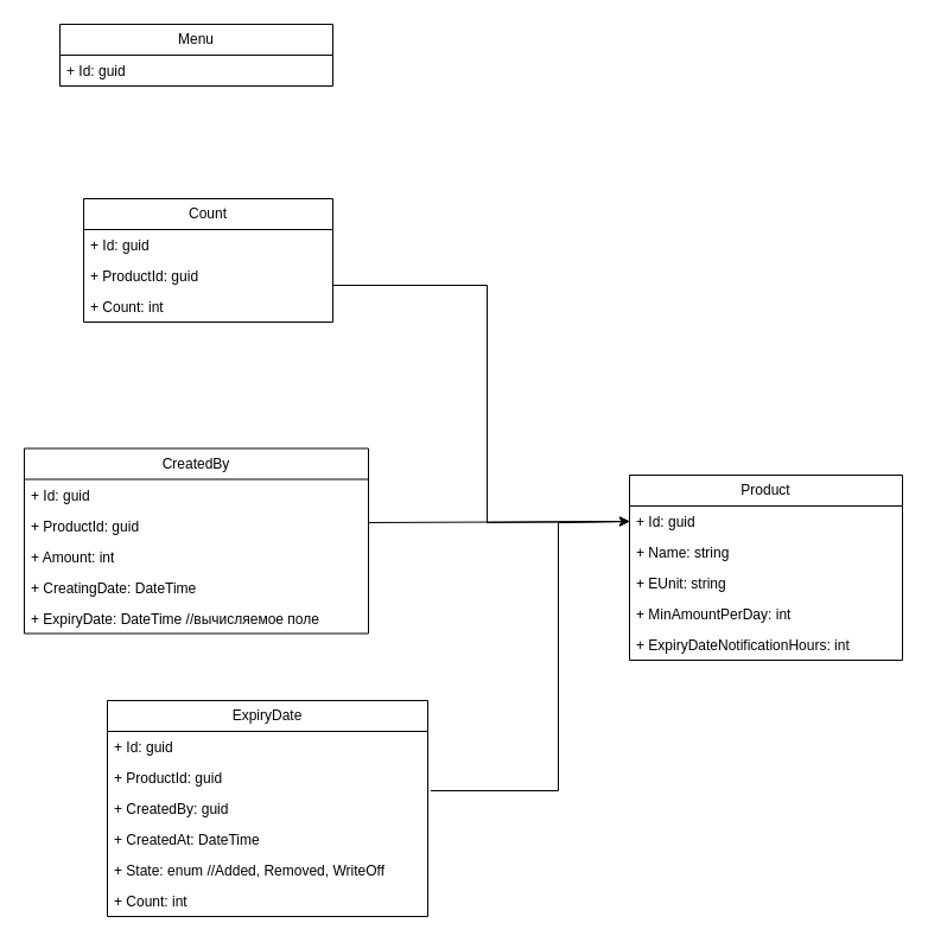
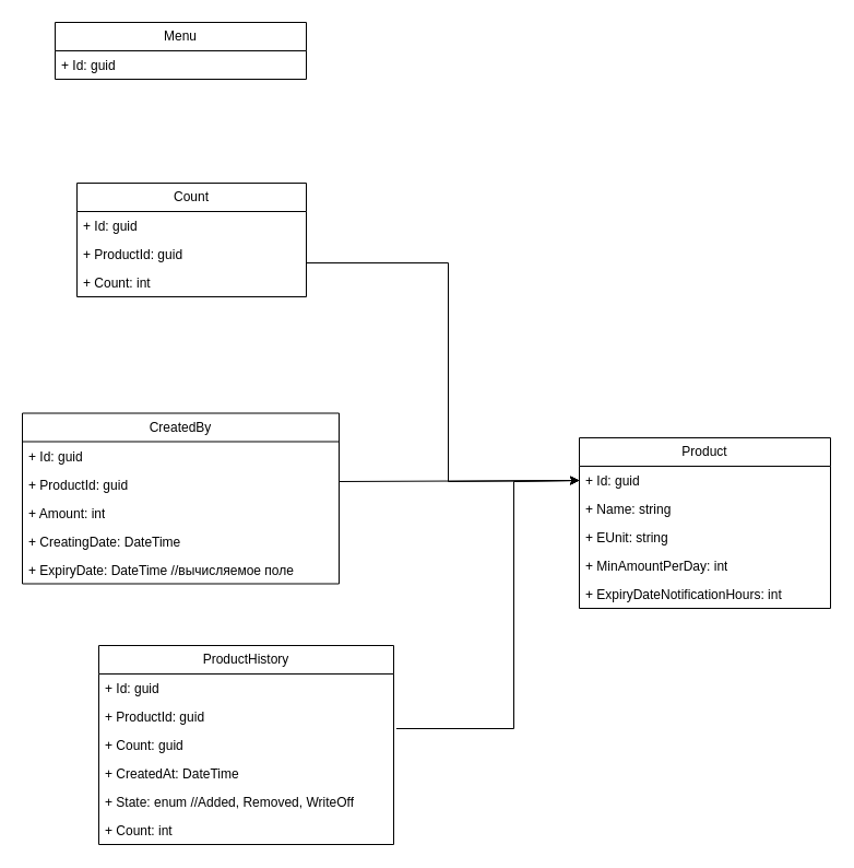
  <mxCell id="0" />
  <mxCell id="1" parent="0" />
  <mxCell id="2" value="Product" style="swimlane;fontStyle=0;childLayout=stackLayout;horizontal=1;startSize=26;fillColor=none;horizontalStack=0;resizeParent=1;resizeParentMax=0;resizeLast=0;collapsible=1;marginBottom=0;whiteSpace=wrap;html=1;" vertex="1" parent="1"><mxGeometry x="530" y="400" width="230" height="156" as="geometry" /></mxCell>
  <mxCell id="3" value="+ Id: guid" style="text;strokeColor=none;fillColor=none;align=left;verticalAlign=top;spacingLeft=4;spacingRight=4;overflow=hidden;rotatable=0;points=[[0,0.5],[1,0.5]];portConstraint=eastwest;whiteSpace=wrap;html=1;" vertex="1" parent="2"><mxGeometry y="26" width="230" height="26" as="geometry" /></mxCell>
  <mxCell id="4" value="+ Name: string" style="text;strokeColor=none;fillColor=none;align=left;verticalAlign=top;spacingLeft=4;spacingRight=4;overflow=hidden;rotatable=0;points=[[0,0.5],[1,0.5]];portConstraint=eastwest;whiteSpace=wrap;html=1;" vertex="1" parent="2"><mxGeometry y="52" width="230" height="26" as="geometry" /></mxCell>
  <mxCell id="5" value="+ EUnit: string" style="text;strokeColor=none;fillColor=none;align=left;verticalAlign=top;spacingLeft=4;spacingRight=4;overflow=hidden;rotatable=0;points=[[0,0.5],[1,0.5]];portConstraint=eastwest;whiteSpace=wrap;html=1;" vertex="1" parent="2"><mxGeometry y="78" width="230" height="26" as="geometry" /></mxCell>
  <mxCell id="6" value="+ MinAmountPerDay: int" style="text;strokeColor=none;fillColor=none;align=left;verticalAlign=top;spacingLeft=4;spacingRight=4;overflow=hidden;rotatable=0;points=[[0,0.5],[1,0.5]];portConstraint=eastwest;whiteSpace=wrap;html=1;" vertex="1" parent="2"><mxGeometry y="104" width="230" height="26" as="geometry" /></mxCell>
  <mxCell id="7" value="+ ExpiryDateNotificationHours: int" style="text;strokeColor=none;fillColor=none;align=left;verticalAlign=top;spacingLeft=4;spacingRight=4;overflow=hidden;rotatable=0;points=[[0,0.5],[1,0.5]];portConstraint=eastwest;whiteSpace=wrap;html=1;" vertex="1" parent="2"><mxGeometry y="130" width="230" height="26" as="geometry" /></mxCell>
- <mxCell id="8" value="ExpiryDate" style="swimlane;fontStyle=0;childLayout=stackLayout;horizontal=1;startSize=26;fillColor=none;horizontalStack=0;resizeParent=1;resizeParentMax=0;resizeLast=0;collapsible=1;marginBottom=0;whiteSpace=wrap;html=1;" vertex="1" parent="1"><mxGeometry x="90" y="590" width="270" height="182" as="geometry" /></mxCell>
+ <mxCell id="8" value="ProductHistory" style="swimlane;fontStyle=0;childLayout=stackLayout;horizontal=1;startSize=26;fillColor=none;horizontalStack=0;resizeParent=1;resizeParentMax=0;resizeLast=0;collapsible=1;marginBottom=0;whiteSpace=wrap;html=1;" vertex="1" parent="1"><mxGeometry x="90" y="590" width="270" height="182" as="geometry" /></mxCell>
  <mxCell id="9" value="+ Id: guid" style="text;strokeColor=none;fillColor=none;align=left;verticalAlign=top;spacingLeft=4;spacingRight=4;overflow=hidden;rotatable=0;points=[[0,0.5],[1,0.5]];portConstraint=eastwest;whiteSpace=wrap;html=1;" vertex="1" parent="8"><mxGeometry y="26" width="270" height="26" as="geometry" /></mxCell>
  <mxCell id="10" value="+ ProductId: guid" style="text;strokeColor=none;fillColor=none;align=left;verticalAlign=top;spacingLeft=4;spacingRight=4;overflow=hidden;rotatable=0;points=[[0,0.5],[1,0.5]];portConstraint=eastwest;whiteSpace=wrap;html=1;" vertex="1" parent="8"><mxGeometry y="52" width="270" height="26" as="geometry" /></mxCell>
- <mxCell id="11" value="+ CreatedBy: guid" style="text;strokeColor=none;fillColor=none;align=left;verticalAlign=top;spacingLeft=4;spacingRight=4;overflow=hidden;rotatable=0;points=[[0,0.5],[1,0.5]];portConstraint=eastwest;whiteSpace=wrap;html=1;" vertex="1" parent="8"><mxGeometry y="78" width="270" height="26" as="geometry" /></mxCell>
+ <mxCell id="11" value="+ Count: guid" style="text;strokeColor=none;fillColor=none;align=left;verticalAlign=top;spacingLeft=4;spacingRight=4;overflow=hidden;rotatable=0;points=[[0,0.5],[1,0.5]];portConstraint=eastwest;whiteSpace=wrap;html=1;" vertex="1" parent="8"><mxGeometry y="78" width="270" height="26" as="geometry" /></mxCell>
  <mxCell id="12" value="+ CreatedAt: DateTime" style="text;strokeColor=none;fillColor=none;align=left;verticalAlign=top;spacingLeft=4;spacingRight=4;overflow=hidden;rotatable=0;points=[[0,0.5],[1,0.5]];portConstraint=eastwest;whiteSpace=wrap;html=1;" vertex="1" parent="8"><mxGeometry y="104" width="270" height="26" as="geometry" /></mxCell>
  <mxCell id="13" value="+ State: enum //Added, Removed, WriteOff" style="text;strokeColor=none;fillColor=none;align=left;verticalAlign=top;spacingLeft=4;spacingRight=4;overflow=hidden;rotatable=0;points=[[0,0.5],[1,0.5]];portConstraint=eastwest;whiteSpace=wrap;html=1;" vertex="1" parent="8"><mxGeometry y="130" width="270" height="26" as="geometry" /></mxCell>
  <mxCell id="14" value="+ Count: int" style="text;strokeColor=none;fillColor=none;align=left;verticalAlign=top;spacingLeft=4;spacingRight=4;overflow=hidden;rotatable=0;points=[[0,0.5],[1,0.5]];portConstraint=eastwest;whiteSpace=wrap;html=1;" vertex="1" parent="8"><mxGeometry y="156" width="270" height="26" as="geometry" /></mxCell>
  <mxCell id="15" value="Menu" style="swimlane;fontStyle=0;childLayout=stackLayout;horizontal=1;startSize=26;fillColor=none;horizontalStack=0;resizeParent=1;resizeParentMax=0;resizeLast=0;collapsible=1;marginBottom=0;whiteSpace=wrap;html=1;" vertex="1" parent="1"><mxGeometry x="50" y="20" width="230" height="52" as="geometry" /></mxCell>
  <mxCell id="16" value="+ Id: guid" style="text;strokeColor=none;fillColor=none;align=left;verticalAlign=top;spacingLeft=4;spacingRight=4;overflow=hidden;rotatable=0;points=[[0,0.5],[1,0.5]];portConstraint=eastwest;whiteSpace=wrap;html=1;" vertex="1" parent="15"><mxGeometry y="26" width="230" height="26" as="geometry" /></mxCell>
  <mxCell id="17" value="Count" style="swimlane;fontStyle=0;childLayout=stackLayout;horizontal=1;startSize=26;fillColor=none;horizontalStack=0;resizeParent=1;resizeParentMax=0;resizeLast=0;collapsible=1;marginBottom=0;whiteSpace=wrap;html=1;" vertex="1" parent="1"><mxGeometry x="70" y="167" width="210" height="104" as="geometry" /></mxCell>
  <mxCell id="18" value="+ Id: guid" style="text;strokeColor=none;fillColor=none;align=left;verticalAlign=top;spacingLeft=4;spacingRight=4;overflow=hidden;rotatable=0;points=[[0,0.5],[1,0.5]];portConstraint=eastwest;whiteSpace=wrap;html=1;" vertex="1" parent="17"><mxGeometry y="26" width="210" height="26" as="geometry" /></mxCell>
  <mxCell id="19" value="+ ProductId: guid" style="text;strokeColor=none;fillColor=none;align=left;verticalAlign=top;spacingLeft=4;spacingRight=4;overflow=hidden;rotatable=0;points=[[0,0.5],[1,0.5]];portConstraint=eastwest;whiteSpace=wrap;html=1;" vertex="1" parent="17"><mxGeometry y="52" width="210" height="26" as="geometry" /></mxCell>
  <mxCell id="20" value="+ Count: int" style="text;strokeColor=none;fillColor=none;align=left;verticalAlign=top;spacingLeft=4;spacingRight=4;overflow=hidden;rotatable=0;points=[[0,0.5],[1,0.5]];portConstraint=eastwest;whiteSpace=wrap;html=1;" vertex="1" parent="17"><mxGeometry y="78" width="210" height="26" as="geometry" /></mxCell>
  <mxCell id="21" value="CreatedBy" style="swimlane;fontStyle=0;childLayout=stackLayout;horizontal=1;startSize=26;fillColor=none;horizontalStack=0;resizeParent=1;resizeParentMax=0;resizeLast=0;collapsible=1;marginBottom=0;whiteSpace=wrap;html=1;" vertex="1" parent="1"><mxGeometry x="20" y="377.5" width="290" height="156" as="geometry" /></mxCell>
  <mxCell id="22" value="+ Id: guid" style="text;strokeColor=none;fillColor=none;align=left;verticalAlign=top;spacingLeft=4;spacingRight=4;overflow=hidden;rotatable=0;points=[[0,0.5],[1,0.5]];portConstraint=eastwest;whiteSpace=wrap;html=1;" vertex="1" parent="21"><mxGeometry y="26" width="290" height="26" as="geometry" /></mxCell>
  <mxCell id="23" value="+ ProductId: guid" style="text;strokeColor=none;fillColor=none;align=left;verticalAlign=top;spacingLeft=4;spacingRight=4;overflow=hidden;rotatable=0;points=[[0,0.5],[1,0.5]];portConstraint=eastwest;whiteSpace=wrap;html=1;" vertex="1" parent="21"><mxGeometry y="52" width="290" height="26" as="geometry" /></mxCell>
  <mxCell id="24" value="+ Amount: int" style="text;strokeColor=none;fillColor=none;align=left;verticalAlign=top;spacingLeft=4;spacingRight=4;overflow=hidden;rotatable=0;points=[[0,0.5],[1,0.5]];portConstraint=eastwest;whiteSpace=wrap;html=1;" vertex="1" parent="21"><mxGeometry y="78" width="290" height="26" as="geometry" /></mxCell>
  <mxCell id="25" value="+ CreatingDate: DateTime" style="text;strokeColor=none;fillColor=none;align=left;verticalAlign=top;spacingLeft=4;spacingRight=4;overflow=hidden;rotatable=0;points=[[0,0.5],[1,0.5]];portConstraint=eastwest;whiteSpace=wrap;html=1;" vertex="1" parent="21"><mxGeometry y="104" width="290" height="26" as="geometry" /></mxCell>
  <mxCell id="26" value="+ ExpiryDate: DateTime //вычисляемое поле" style="text;strokeColor=none;fillColor=none;align=left;verticalAlign=top;spacingLeft=4;spacingRight=4;overflow=hidden;rotatable=0;points=[[0,0.5],[1,0.5]];portConstraint=eastwest;whiteSpace=wrap;html=1;" vertex="1" parent="21"><mxGeometry y="130" width="290" height="26" as="geometry" /></mxCell>
  <mxCell id="27" value="" style="endArrow=classic;html=1;rounded=0;exitX=1.009;exitY=0.923;exitDx=0;exitDy=0;exitPerimeter=0;entryX=0;entryY=0.5;entryDx=0;entryDy=0;" edge="1" parent="1" source="10" target="3"><mxGeometry width="50" height="50" relative="1" as="geometry"><mxPoint x="490" y="320" as="sourcePoint" /><mxPoint x="540" y="270" as="targetPoint" /><Array as="points"><mxPoint x="470" y="666" /><mxPoint x="470" y="440" /></Array></mxGeometry></mxCell>
  <mxCell id="28" value="" style="endArrow=classic;html=1;rounded=0;entryX=0;entryY=0.5;entryDx=0;entryDy=0;" edge="1" parent="1" target="3"><mxGeometry width="50" height="50" relative="1" as="geometry"><mxPoint x="310" y="440" as="sourcePoint" /><mxPoint x="540" y="570" as="targetPoint" /><Array as="points" /></mxGeometry></mxCell>
  <mxCell id="29" value="" style="endArrow=classic;html=1;rounded=0;entryX=0;entryY=0.5;entryDx=0;entryDy=0;" edge="1" parent="1" target="3"><mxGeometry width="50" height="50" relative="1" as="geometry"><mxPoint x="280" y="240" as="sourcePoint" /><mxPoint x="520" y="440" as="targetPoint" /><Array as="points"><mxPoint x="410" y="240" /><mxPoint x="410" y="440" /></Array></mxGeometry></mxCell>
